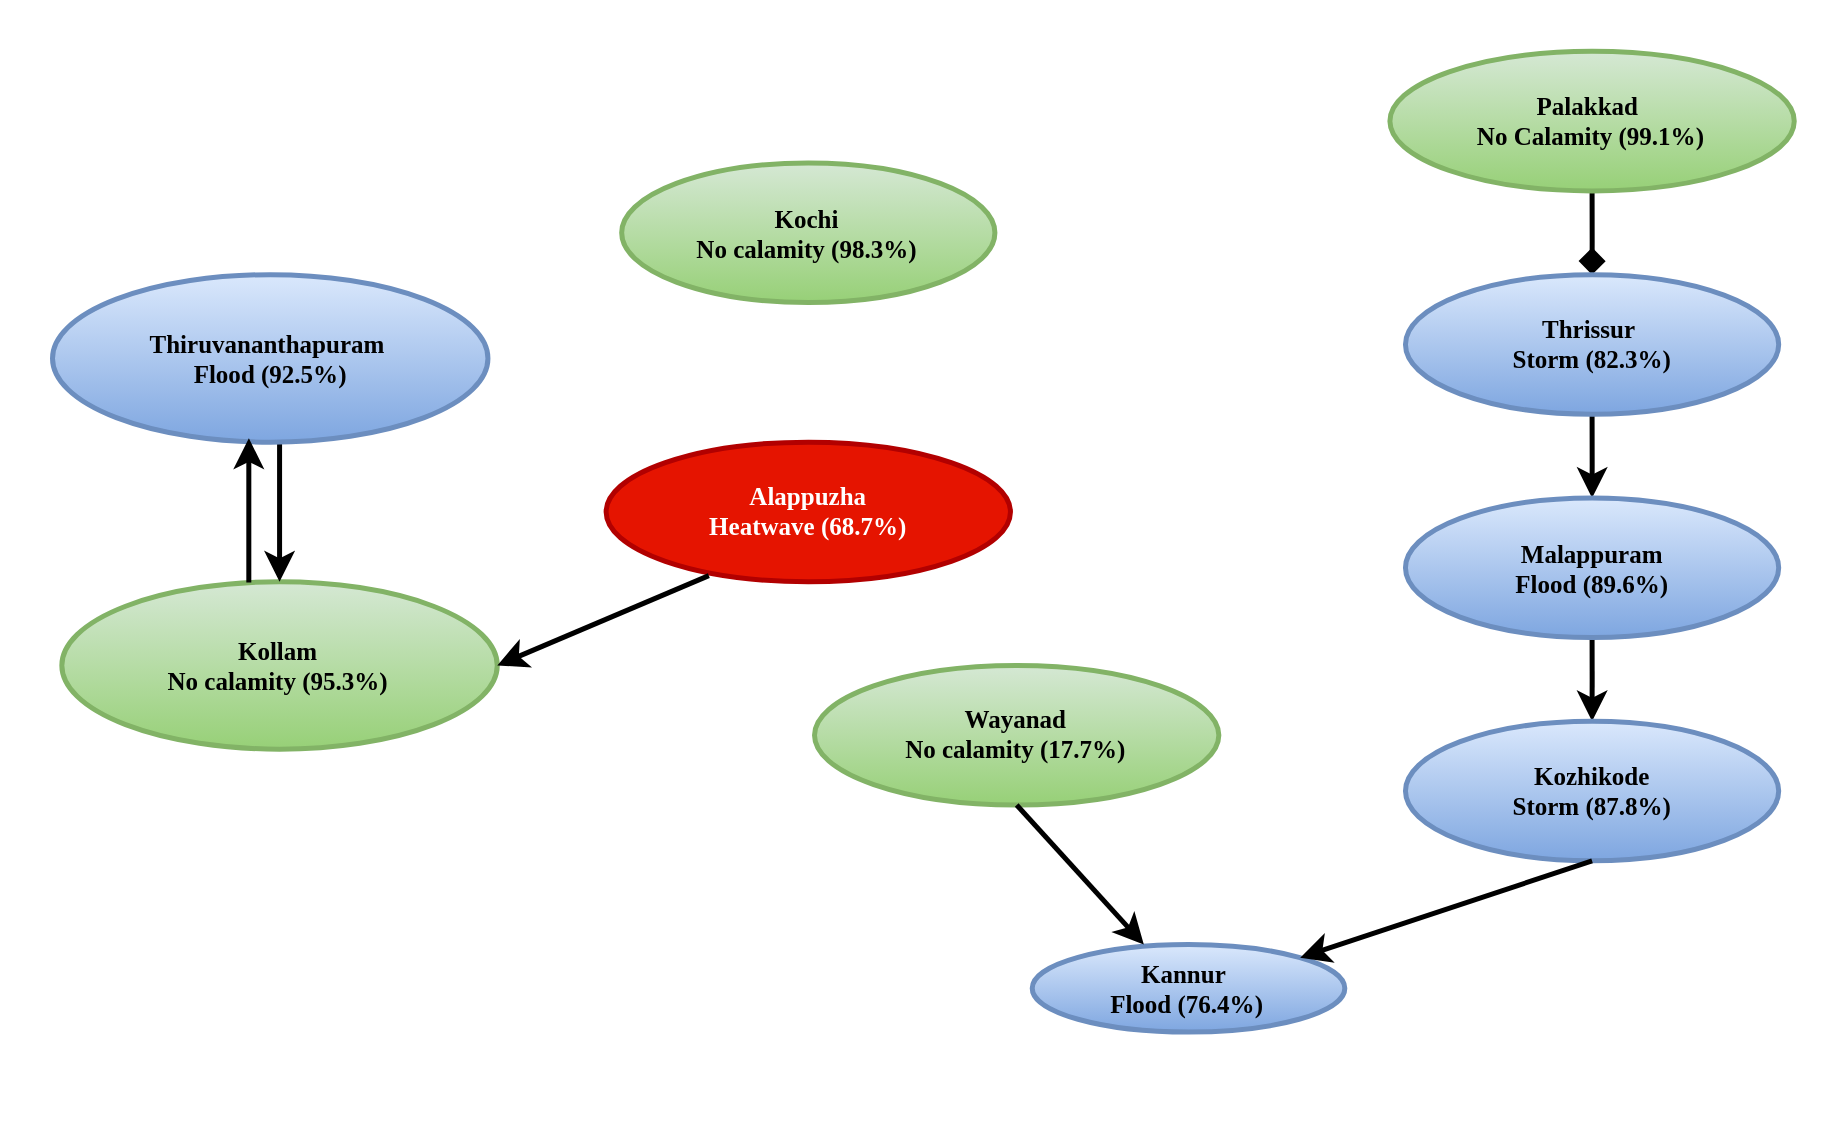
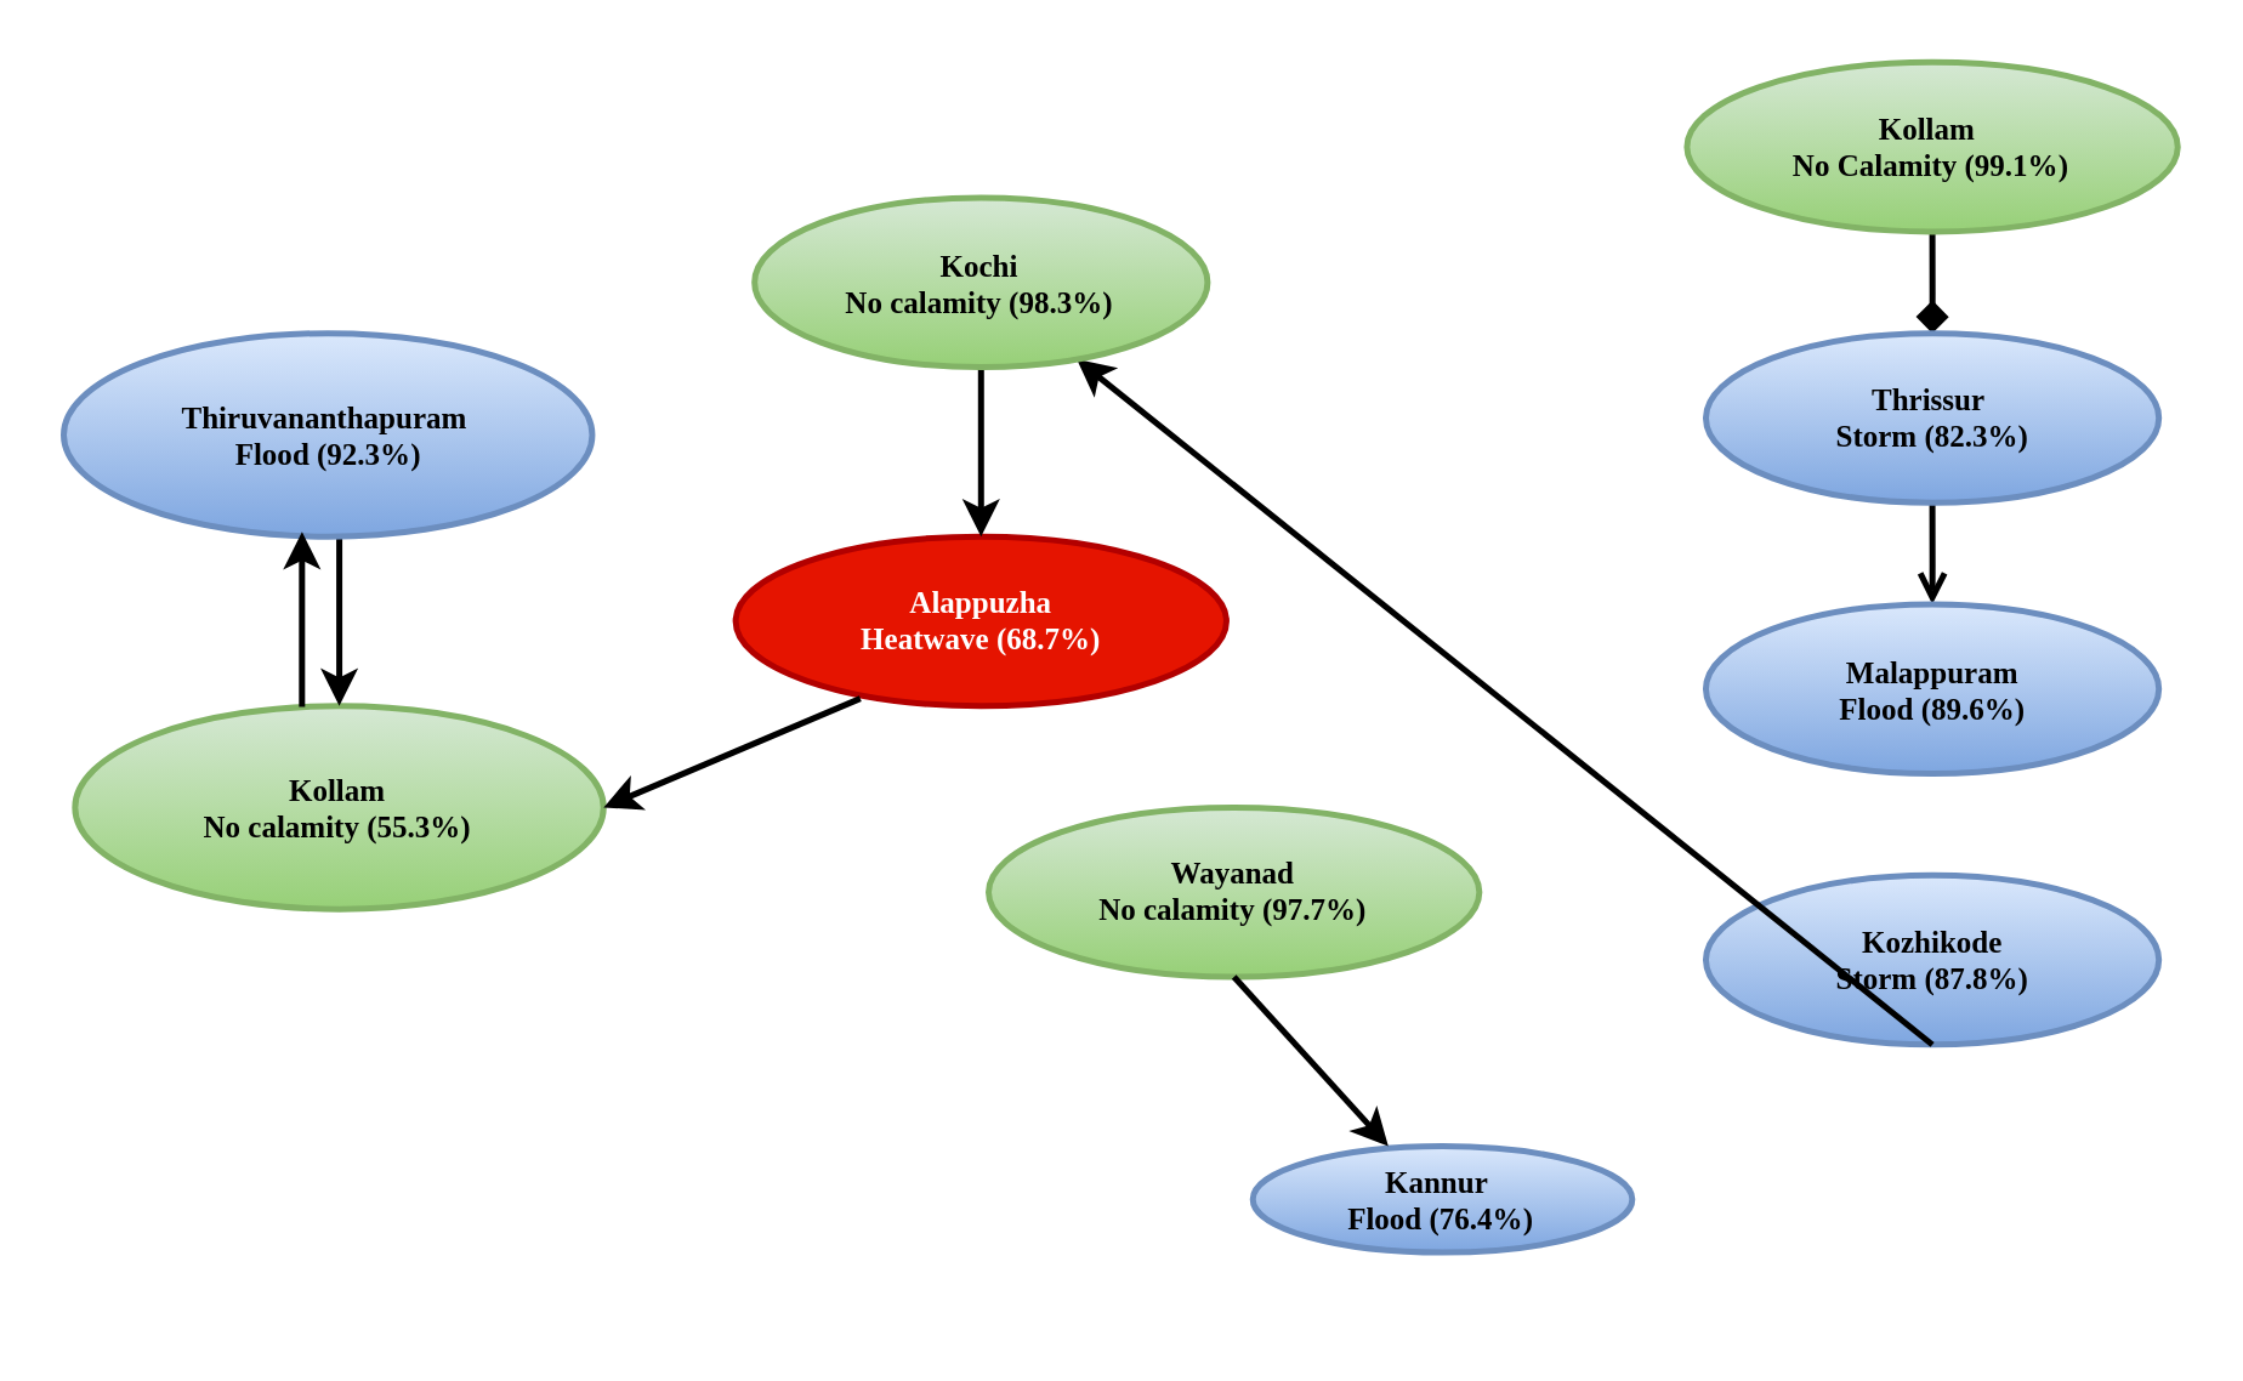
  <mxCell id="0" />
  <mxCell id="1" parent="0" />
  <mxCell id="2" value="" style="group;fontFamily=Verdana;fontSize=10;" vertex="1" connectable="0" parent="1"><mxGeometry x="319" y="20" width="398" height="413" as="geometry" /></mxCell>
  <mxCell id="3" style="edgeStyle=orthogonalEdgeStyle;rounded=0;orthogonalLoop=1;jettySize=auto;html=1;entryX=0.5;entryY=0;entryDx=0;entryDy=0;strokeWidth=2;fontStyle=1;fontFamily=Verdana;fontSize=10;endArrow=diamond;" edge="1" parent="2" source="4" target="6"><mxGeometry relative="1" as="geometry" /></mxCell>
- <mxCell id="4" value="Palakkad&amp;nbsp;&lt;div style=&quot;font-size: 10px;&quot;&gt;No Calamity (99.1%)&lt;/div&gt;" style="shape=ellipse;html=1;dashed=0;whiteSpace=wrap;perimeter=ellipsePerimeter;fillColor=#d5e8d4;gradientColor=#97d077;strokeColor=#82b366;strokeWidth=2;fontStyle=1;fontFamily=Verdana;fontSize=10;" vertex="1" parent="2"><mxGeometry x="236.312" width="161.688" height="55.811" as="geometry" /></mxCell>
- <mxCell id="5" style="edgeStyle=orthogonalEdgeStyle;rounded=0;orthogonalLoop=1;jettySize=auto;html=1;entryX=0.5;entryY=0;entryDx=0;entryDy=0;strokeWidth=2;fontStyle=1;fontFamily=Verdana;fontSize=10;" edge="1" parent="2" source="6" target="8"><mxGeometry relative="1" as="geometry" /></mxCell>
+ <mxCell id="4" value="Kollam&amp;nbsp;&lt;div style=&quot;font-size: 10px;&quot;&gt;No Calamity (99.1%)&lt;/div&gt;" style="shape=ellipse;html=1;dashed=0;whiteSpace=wrap;perimeter=ellipsePerimeter;fillColor=#d5e8d4;gradientColor=#97d077;strokeColor=#82b366;strokeWidth=2;fontStyle=1;fontFamily=Verdana;fontSize=10;" vertex="1" parent="2"><mxGeometry x="236.312" width="161.688" height="55.811" as="geometry" /></mxCell>
+ <mxCell id="5" style="edgeStyle=orthogonalEdgeStyle;rounded=0;orthogonalLoop=1;jettySize=auto;html=1;entryX=0.5;entryY=0;entryDx=0;entryDy=0;strokeWidth=2;fontStyle=1;fontFamily=Verdana;fontSize=10;endArrow=open;" edge="1" parent="2" source="6" target="8"><mxGeometry relative="1" as="geometry" /></mxCell>
  <mxCell id="6" value="Thrissur&amp;nbsp;&lt;div style=&quot;font-size: 10px;&quot;&gt;Storm (82.3%)&lt;/div&gt;" style="shape=ellipse;html=1;dashed=0;whiteSpace=wrap;perimeter=ellipsePerimeter;fillColor=#dae8fc;gradientColor=#7ea6e0;strokeColor=#6c8ebf;strokeWidth=2;fontStyle=1;fontFamily=Verdana;fontSize=10;" vertex="1" parent="2"><mxGeometry x="242.531" y="89.297" width="149.25" height="55.811" as="geometry" /></mxCell>
- <mxCell id="7" style="edgeStyle=orthogonalEdgeStyle;rounded=0;orthogonalLoop=1;jettySize=auto;html=1;strokeWidth=2;fontStyle=1;fontFamily=Verdana;fontSize=10;" edge="1" parent="2" source="8" target="10"><mxGeometry relative="1" as="geometry" /></mxCell>
  <mxCell id="8" value="Malappuram&lt;div style=&quot;font-size: 10px;&quot;&gt;Flood (89.6%)&lt;/div&gt;" style="shape=ellipse;html=1;dashed=0;whiteSpace=wrap;perimeter=ellipsePerimeter;fillColor=#dae8fc;gradientColor=#7ea6e0;strokeColor=#6c8ebf;strokeWidth=2;fontStyle=1;fontFamily=Verdana;fontSize=10;" vertex="1" parent="2"><mxGeometry x="242.531" y="178.595" width="149.25" height="55.811" as="geometry" /></mxCell>
- <mxCell id="9" value="Wayanad&lt;div style=&quot;font-size: 10px;&quot;&gt;No calamity (17.7%)&lt;/div&gt;" style="shape=ellipse;html=1;dashed=0;whiteSpace=wrap;perimeter=ellipsePerimeter;fillColor=#d5e8d4;gradientColor=#97d077;strokeColor=#82b366;strokeWidth=2;fontStyle=1;fontFamily=Verdana;fontSize=10;" vertex="1" parent="2"><mxGeometry x="6.219" y="245.568" width="161.688" height="55.811" as="geometry" /></mxCell>
+ <mxCell id="9" value="Wayanad&lt;div style=&quot;font-size: 10px;&quot;&gt;No calamity (97.7%)&lt;/div&gt;" style="shape=ellipse;html=1;dashed=0;whiteSpace=wrap;perimeter=ellipsePerimeter;fillColor=#d5e8d4;gradientColor=#97d077;strokeColor=#82b366;strokeWidth=2;fontStyle=1;fontFamily=Verdana;fontSize=10;" vertex="1" parent="2"><mxGeometry x="6.219" y="245.568" width="161.688" height="55.811" as="geometry" /></mxCell>
  <mxCell id="10" value="Kozhikode&lt;div style=&quot;font-size: 10px;&quot;&gt;Storm (87.8%)&lt;/div&gt;" style="shape=ellipse;html=1;dashed=0;whiteSpace=wrap;perimeter=ellipsePerimeter;fillColor=#dae8fc;gradientColor=#7ea6e0;strokeColor=#6c8ebf;strokeWidth=2;fontStyle=1;fontFamily=Verdana;fontSize=10;" vertex="1" parent="2"><mxGeometry x="242.531" y="267.892" width="149.25" height="55.811" as="geometry" /></mxCell>
  <mxCell id="11" value="Kannur&amp;nbsp;&lt;div style=&quot;font-size: 10px;&quot;&gt;Flood (76.4%)&lt;/div&gt;" style="shape=ellipse;html=1;dashed=0;whiteSpace=wrap;perimeter=ellipsePerimeter;fillColor=#dae8fc;gradientColor=#7ea6e0;strokeColor=#6c8ebf;strokeWidth=2;fontStyle=1;fontFamily=Verdana;fontSize=10;" vertex="1" parent="2"><mxGeometry x="93.281" y="357.189" width="125" height="35" as="geometry" /></mxCell>
- <mxCell id="12" value="" style="endArrow=classic;html=1;rounded=0;entryX=1;entryY=0;entryDx=0;entryDy=0;exitX=0.5;exitY=1;exitDx=0;exitDy=0;strokeWidth=2;fontStyle=1;fontFamily=Verdana;fontSize=10;" edge="1" parent="2" source="10" target="11"><mxGeometry width="50" height="50" relative="1" as="geometry"><mxPoint x="339.544" y="323.703" as="sourcePoint" /><mxPoint x="254.969" y="359.422" as="targetPoint" /></mxGeometry></mxCell>
+ <mxCell id="12" value="" style="endArrow=classic;html=1;rounded=0;exitX=0.5;exitY=1;exitDx=0;exitDy=0;strokeWidth=2;fontStyle=1;fontFamily=Verdana;fontSize=10;" edge="1" parent="2" source="10" target="20"><mxGeometry width="50" height="50" relative="1" as="geometry"><mxPoint x="339.544" y="323.703" as="sourcePoint" /><mxPoint x="254.969" y="359.422" as="targetPoint" /></mxGeometry></mxCell>
  <mxCell id="13" value="" style="endArrow=classic;html=1;rounded=0;entryX=0.357;entryY=0;entryDx=0;entryDy=0;exitX=0.5;exitY=1;exitDx=0;exitDy=0;strokeWidth=2;entryPerimeter=0;fontStyle=1;fontFamily=Verdana;fontSize=10;" edge="1" parent="2" source="9" target="11"><mxGeometry width="50" height="50" relative="1" as="geometry"><mxPoint x="84.575" y="279.054" as="sourcePoint" /><mxPoint y="314.773" as="targetPoint" /></mxGeometry></mxCell>
  <mxCell id="14" value="" style="group;fontFamily=Verdana;fontSize=10;" vertex="1" connectable="0" parent="2"><mxGeometry x="-298.5" y="44.649" width="383.075" height="234.405" as="geometry" /></mxCell>
- <mxCell id="15" value="Kollam&lt;div style=&quot;font-size: 10px;&quot;&gt;No calamity (95.3%)&lt;/div&gt;" style="shape=ellipse;html=1;dashed=0;whiteSpace=wrap;perimeter=ellipsePerimeter;fillColor=#d5e8d4;gradientColor=#97d077;strokeColor=#82b366;strokeWidth=2;fontStyle=1;fontFamily=Verdana;fontSize=10;" vertex="1" parent="14"><mxGeometry x="3.731" y="167.432" width="174.125" height="66.973" as="geometry" /></mxCell>
+ <mxCell id="15" value="Kollam&lt;div style=&quot;font-size: 10px;&quot;&gt;No calamity (55.3%)&lt;/div&gt;" style="shape=ellipse;html=1;dashed=0;whiteSpace=wrap;perimeter=ellipsePerimeter;fillColor=#d5e8d4;gradientColor=#97d077;strokeColor=#82b366;strokeWidth=2;fontStyle=1;fontFamily=Verdana;fontSize=10;" vertex="1" parent="14"><mxGeometry x="3.731" y="167.432" width="174.125" height="66.973" as="geometry" /></mxCell>
  <mxCell id="16" value="Alappuzha&lt;div style=&quot;font-size: 10px;&quot;&gt;Heatwave (68.7%)&lt;/div&gt;" style="shape=ellipse;html=1;dashed=0;whiteSpace=wrap;perimeter=ellipsePerimeter;fillColor=#e51400;strokeColor=#B20000;fontColor=#ffffff;strokeWidth=2;fontStyle=1;fontFamily=Verdana;fontSize=10;" vertex="1" parent="14"><mxGeometry x="221.387" y="111.622" width="161.688" height="55.811" as="geometry" /></mxCell>
  <mxCell id="17" style="edgeStyle=orthogonalEdgeStyle;rounded=0;orthogonalLoop=1;jettySize=auto;html=1;strokeWidth=2;fontStyle=1;fontFamily=Verdana;fontSize=10;" edge="1" parent="14" source="18" target="15"><mxGeometry relative="1" as="geometry"><Array as="points"><mxPoint x="90.794" y="133.946" /><mxPoint x="90.794" y="133.946" /></Array></mxGeometry></mxCell>
- <mxCell id="18" value="Thiruvananthapuram&amp;nbsp;&lt;div style=&quot;font-size: 10px;&quot;&gt;Flood (92.5%)&lt;/div&gt;" style="shape=ellipse;html=1;dashed=0;whiteSpace=wrap;perimeter=ellipsePerimeter;fillColor=#dae8fc;gradientColor=#7ea6e0;strokeColor=#6c8ebf;strokeWidth=2;fontStyle=1;fontFamily=Verdana;fontSize=10;" vertex="1" parent="14"><mxGeometry y="44.649" width="174.125" height="66.973" as="geometry" /></mxCell>
+ <mxCell id="18" value="Thiruvananthapuram&amp;nbsp;&lt;div style=&quot;font-size: 10px;&quot;&gt;Flood (92.3%)&lt;/div&gt;" style="shape=ellipse;html=1;dashed=0;whiteSpace=wrap;perimeter=ellipsePerimeter;fillColor=#dae8fc;gradientColor=#7ea6e0;strokeColor=#6c8ebf;strokeWidth=2;fontStyle=1;fontFamily=Verdana;fontSize=10;" vertex="1" parent="14"><mxGeometry y="44.649" width="174.125" height="66.973" as="geometry" /></mxCell>
+ <mxCell id="19" style="edgeStyle=orthogonalEdgeStyle;rounded=0;orthogonalLoop=1;jettySize=auto;html=1;strokeWidth=2;fontStyle=1;fontFamily=Verdana;fontSize=10;" edge="1" parent="14" source="20" target="16"><mxGeometry relative="1" as="geometry" /></mxCell>
  <mxCell id="20" value="Kochi&lt;div style=&quot;font-size: 10px;&quot;&gt;No calamity (98.3%)&lt;/div&gt;" style="shape=ellipse;html=1;dashed=0;whiteSpace=wrap;perimeter=ellipsePerimeter;fillColor=#d5e8d4;strokeColor=#82b366;gradientColor=#97d077;strokeWidth=2;fontStyle=1;fontFamily=Verdana;fontSize=10;" vertex="1" parent="14"><mxGeometry x="227.606" width="149.25" height="55.811" as="geometry" /></mxCell>
  <mxCell id="21" style="edgeStyle=orthogonalEdgeStyle;rounded=0;orthogonalLoop=1;jettySize=auto;html=1;entryX=0.451;entryY=0.977;entryDx=0;entryDy=0;entryPerimeter=0;strokeWidth=2;fontStyle=1;fontFamily=Verdana;fontSize=10;" edge="1" parent="14" source="15" target="18"><mxGeometry relative="1" as="geometry"><Array as="points"><mxPoint x="78.356" y="121.668" /></Array></mxGeometry></mxCell>
  <mxCell id="22" value="" style="endArrow=classic;html=1;rounded=0;entryX=1;entryY=0.5;entryDx=0;entryDy=0;exitX=0.254;exitY=0.956;exitDx=0;exitDy=0;exitPerimeter=0;strokeWidth=2;fontStyle=1;fontFamily=Verdana;fontSize=10;" edge="1" parent="14" source="16" target="15"><mxGeometry width="50" height="50" relative="1" as="geometry"><mxPoint x="202.731" y="223.243" as="sourcePoint" /><mxPoint x="264.919" y="167.432" as="targetPoint" /></mxGeometry></mxCell>
